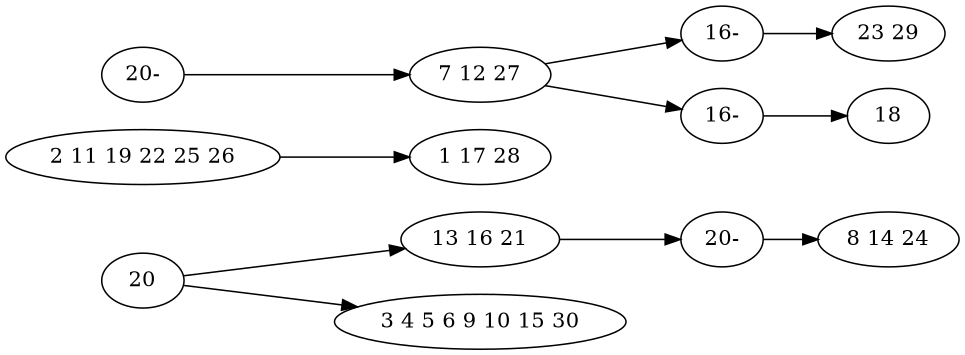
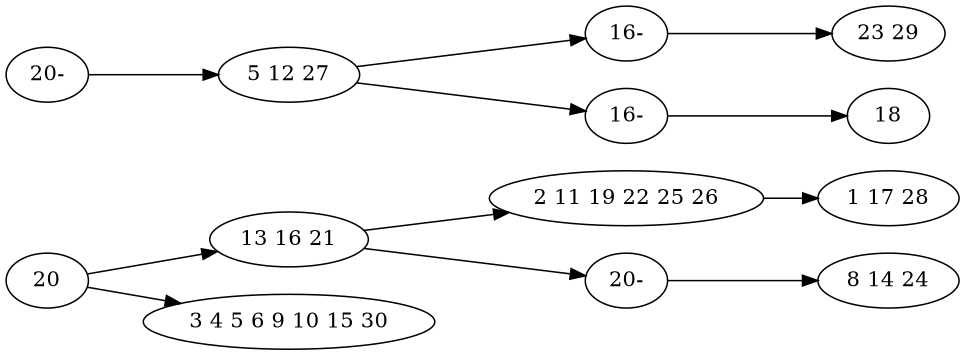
  digraph {
    rankdir=LR
    n1 [label=20]
    n2 [label="13 16 21"]
    n3 [label="3 4 5 6 9 10 15 30"]
    n4 [label="2 11 19 22 25 26"]
    n5 [label="20-"]
    n6 [label="1 17 28"]
    n7 [label="8 14 24"]
    n8 [label="20-"]
-   n9 [label="7 12 27"]
+   n9 [label="5 12 27"]
    n10 [label="16-"]
    n11 [label="16-"]
    n12 [label="23 29"]
    n13 [label=18]
    n1 -> n2
    n1 -> n3
+   n2 -> n4
    n2 -> n5
    n4 -> n6
    n5 -> n7
    n8 -> n9
    n9 -> n10
    n9 -> n11
    n10 -> n12
    n11 -> n13
  }
